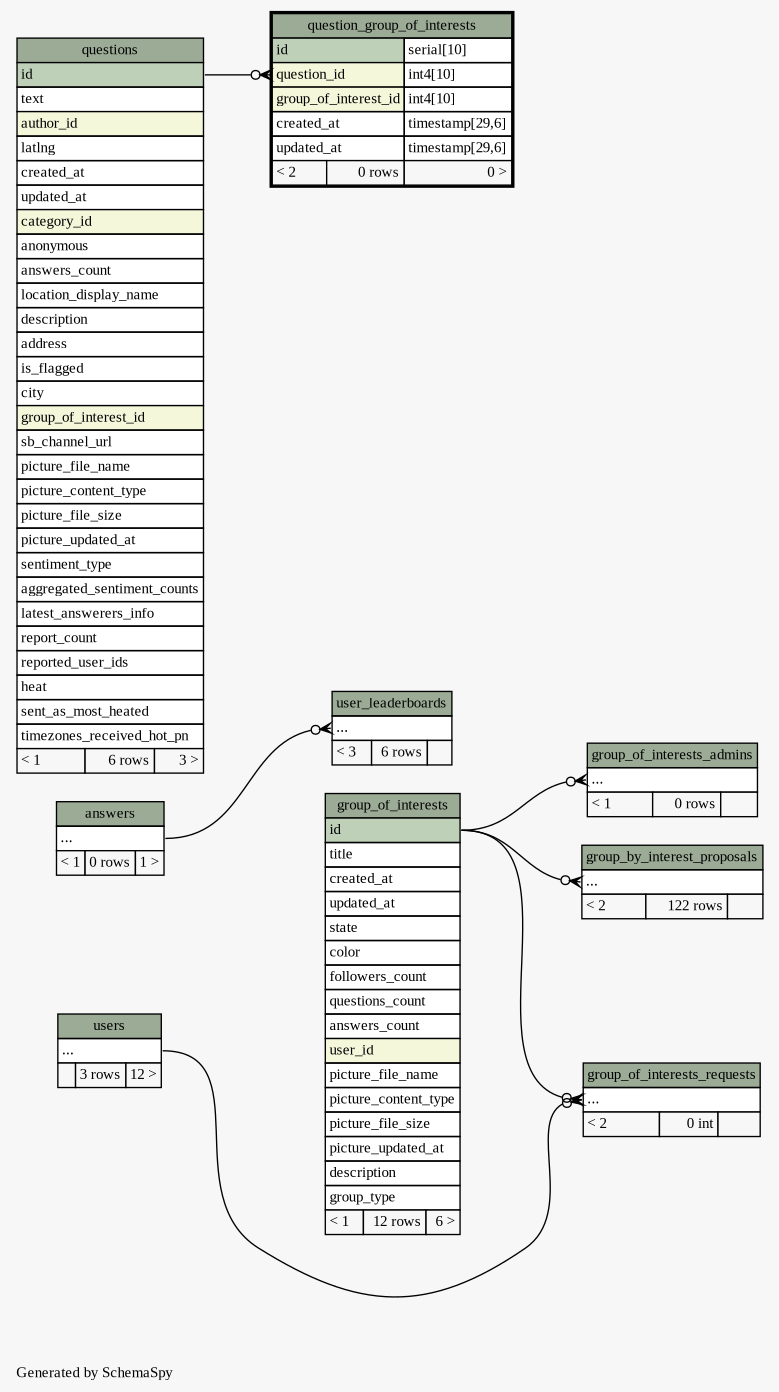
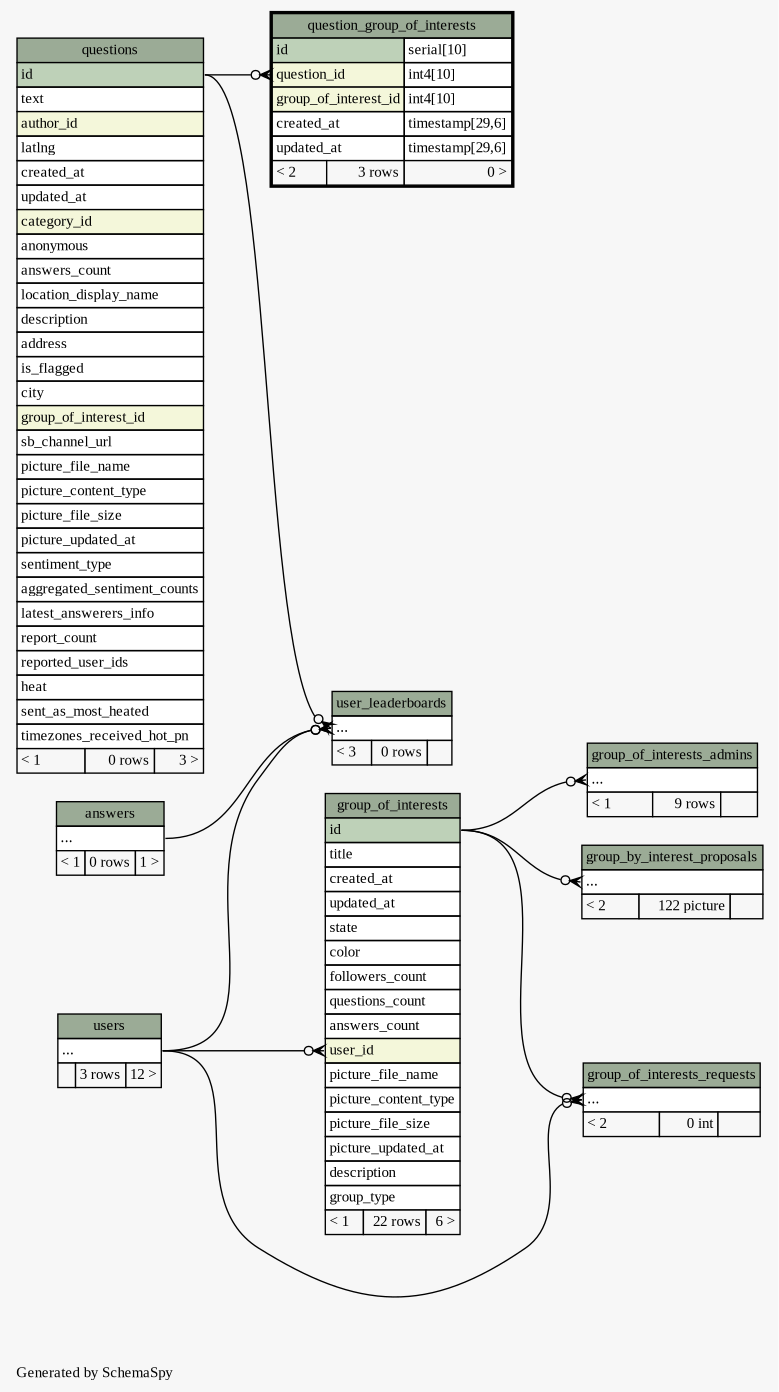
  digraph {
    bgcolor="#f7f7f7"
    fontname="Liberation Serif"
    fontsize=11
    label="\nGenerated by SchemaSpy"
    labeljust=l
    nodesep=0.18
    rankdir=RL
    ranksep=0.46
    node [fontname="Liberation Serif" fontsize=11 shape=plaintext]
    edge [arrowhead=none arrowsize=0.8 arrowtail=crowodot dir=back fontname="Liberation Serif" headport="id:e" tailport="elipses:w"]
    n1 [label=<     <TABLE BORDER="0" CELLBORDER="1" CELLSPACING="0" BGCOLOR="#ffffff">       <TR><TD COLSPAN="3" BGCOLOR="#9bab96" ALIGN="CENTER">answers</TD></TR>       <TR><TD PORT="elipses" COLSPAN="3" ALIGN="LEFT">...</TD></TR>       <TR><TD ALIGN="LEFT" BGCOLOR="#f7f7f7">&lt; 1</TD><TD ALIGN="RIGHT" BGCOLOR="#f7f7f7">0 rows</TD><TD ALIGN="RIGHT" BGCOLOR="#f7f7f7">1 &gt;</TD></TR>     </TABLE>>]
-   n2 [label=<     <TABLE BORDER="0" CELLBORDER="1" CELLSPACING="0" BGCOLOR="#ffffff">       <TR><TD COLSPAN="3" BGCOLOR="#9bab96" ALIGN="CENTER">questions</TD></TR>       <TR><TD PORT="id" COLSPAN="3" BGCOLOR="#bed1b8" ALIGN="LEFT">id</TD></TR>       <TR><TD PORT="text" COLSPAN="3" ALIGN="LEFT">text</TD></TR>       <TR><TD PORT="author_id" COLSPAN="3" BGCOLOR="#f4f7da" ALIGN="LEFT">author_id</TD></TR>       <TR><TD PORT="latlng" COLSPAN="3" ALIGN="LEFT">latlng</TD></TR>       <TR><TD PORT="created_at" COLSPAN="3" ALIGN="LEFT">created_at</TD></TR>       <TR><TD PORT="updated_at" COLSPAN="3" ALIGN="LEFT">updated_at</TD></TR>       <TR><TD PORT="category_id" COLSPAN="3" BGCOLOR="#f4f7da" ALIGN="LEFT">category_id</TD></TR>       <TR><TD PORT="anonymous" COLSPAN="3" ALIGN="LEFT">anonymous</TD></TR>       <TR><TD PORT="answers_count" COLSPAN="3" ALIGN="LEFT">answers_count</TD></TR>       <TR><TD PORT="location_display_name" COLSPAN="3" ALIGN="LEFT">location_display_name</TD></TR>       <TR><TD PORT="description" COLSPAN="3" ALIGN="LEFT">description</TD></TR>       <TR><TD PORT="address" COLSPAN="3" ALIGN="LEFT">address</TD></TR>       <TR><TD PORT="is_flagged" COLSPAN="3" ALIGN="LEFT">is_flagged</TD></TR>       <TR><TD PORT="city" COLSPAN="3" ALIGN="LEFT">city</TD></TR>       <TR><TD PORT="group_of_interest_id" COLSPAN="3" BGCOLOR="#f4f7da" ALIGN="LEFT">group_of_interest_id</TD></TR>       <TR><TD PORT="sb_channel_url" COLSPAN="3" ALIGN="LEFT">sb_channel_url</TD></TR>       <TR><TD PORT="picture_file_name" COLSPAN="3" ALIGN="LEFT">picture_file_name</TD></TR>       <TR><TD PORT="picture_content_type" COLSPAN="3" ALIGN="LEFT">picture_content_type</TD></TR>       <TR><TD PORT="picture_file_size" COLSPAN="3" ALIGN="LEFT">picture_file_size</TD></TR>       <TR><TD PORT="picture_updated_at" COLSPAN="3" ALIGN="LEFT">picture_updated_at</TD></TR>       <TR><TD PORT="sentiment_type" COLSPAN="3" ALIGN="LEFT">sentiment_type</TD></TR>       <TR><TD PORT="aggregated_sentiment_counts" COLSPAN="3" ALIGN="LEFT">aggregated_sentiment_counts</TD></TR>       <TR><TD PORT="latest_answerers_info" COLSPAN="3" ALIGN="LEFT">latest_answerers_info</TD></TR>       <TR><TD PORT="report_count" COLSPAN="3" ALIGN="LEFT">report_count</TD></TR>       <TR><TD PORT="reported_user_ids" COLSPAN="3" ALIGN="LEFT">reported_user_ids</TD></TR>       <TR><TD PORT="heat" COLSPAN="3" ALIGN="LEFT">heat</TD></TR>       <TR><TD PORT="sent_as_most_heated" COLSPAN="3" ALIGN="LEFT">sent_as_most_heated</TD></TR>       <TR><TD PORT="timezones_received_hot_pn" COLSPAN="3" ALIGN="LEFT">timezones_received_hot_pn</TD></TR>       <TR><TD ALIGN="LEFT" BGCOLOR="#f7f7f7">&lt; 1</TD><TD ALIGN="RIGHT" BGCOLOR="#f7f7f7">6 rows</TD><TD ALIGN="RIGHT" BGCOLOR="#f7f7f7">3 &gt;</TD></TR>     </TABLE>>]
-   n3 [label=<     <TABLE BORDER="0" CELLBORDER="1" CELLSPACING="0" BGCOLOR="#ffffff">       <TR><TD COLSPAN="3" BGCOLOR="#9bab96" ALIGN="CENTER">group_of_interests</TD></TR>       <TR><TD PORT="id" COLSPAN="3" BGCOLOR="#bed1b8" ALIGN="LEFT">id</TD></TR>       <TR><TD PORT="title" COLSPAN="3" ALIGN="LEFT">title</TD></TR>       <TR><TD PORT="created_at" COLSPAN="3" ALIGN="LEFT">created_at</TD></TR>       <TR><TD PORT="updated_at" COLSPAN="3" ALIGN="LEFT">updated_at</TD></TR>       <TR><TD PORT="state" COLSPAN="3" ALIGN="LEFT">state</TD></TR>       <TR><TD PORT="color" COLSPAN="3" ALIGN="LEFT">color</TD></TR>       <TR><TD PORT="followers_count" COLSPAN="3" ALIGN="LEFT">followers_count</TD></TR>       <TR><TD PORT="questions_count" COLSPAN="3" ALIGN="LEFT">questions_count</TD></TR>       <TR><TD PORT="answers_count" COLSPAN="3" ALIGN="LEFT">answers_count</TD></TR>       <TR><TD PORT="user_id" COLSPAN="3" BGCOLOR="#f4f7da" ALIGN="LEFT">user_id</TD></TR>       <TR><TD PORT="picture_file_name" COLSPAN="3" ALIGN="LEFT">picture_file_name</TD></TR>       <TR><TD PORT="picture_content_type" COLSPAN="3" ALIGN="LEFT">picture_content_type</TD></TR>       <TR><TD PORT="picture_file_size" COLSPAN="3" ALIGN="LEFT">picture_file_size</TD></TR>       <TR><TD PORT="picture_updated_at" COLSPAN="3" ALIGN="LEFT">picture_updated_at</TD></TR>       <TR><TD PORT="description" COLSPAN="3" ALIGN="LEFT">description</TD></TR>       <TR><TD PORT="group_type" COLSPAN="3" ALIGN="LEFT">group_type</TD></TR>       <TR><TD ALIGN="LEFT" BGCOLOR="#f7f7f7">&lt; 1</TD><TD ALIGN="RIGHT" BGCOLOR="#f7f7f7">12 rows</TD><TD ALIGN="RIGHT" BGCOLOR="#f7f7f7">6 &gt;</TD></TR>     </TABLE>>]
+   n2 [label=<     <TABLE BORDER="0" CELLBORDER="1" CELLSPACING="0" BGCOLOR="#ffffff">       <TR><TD COLSPAN="3" BGCOLOR="#9bab96" ALIGN="CENTER">questions</TD></TR>       <TR><TD PORT="id" COLSPAN="3" BGCOLOR="#bed1b8" ALIGN="LEFT">id</TD></TR>       <TR><TD PORT="text" COLSPAN="3" ALIGN="LEFT">text</TD></TR>       <TR><TD PORT="author_id" COLSPAN="3" BGCOLOR="#f4f7da" ALIGN="LEFT">author_id</TD></TR>       <TR><TD PORT="latlng" COLSPAN="3" ALIGN="LEFT">latlng</TD></TR>       <TR><TD PORT="created_at" COLSPAN="3" ALIGN="LEFT">created_at</TD></TR>       <TR><TD PORT="updated_at" COLSPAN="3" ALIGN="LEFT">updated_at</TD></TR>       <TR><TD PORT="category_id" COLSPAN="3" BGCOLOR="#f4f7da" ALIGN="LEFT">category_id</TD></TR>       <TR><TD PORT="anonymous" COLSPAN="3" ALIGN="LEFT">anonymous</TD></TR>       <TR><TD PORT="answers_count" COLSPAN="3" ALIGN="LEFT">answers_count</TD></TR>       <TR><TD PORT="location_display_name" COLSPAN="3" ALIGN="LEFT">location_display_name</TD></TR>       <TR><TD PORT="description" COLSPAN="3" ALIGN="LEFT">description</TD></TR>       <TR><TD PORT="address" COLSPAN="3" ALIGN="LEFT">address</TD></TR>       <TR><TD PORT="is_flagged" COLSPAN="3" ALIGN="LEFT">is_flagged</TD></TR>       <TR><TD PORT="city" COLSPAN="3" ALIGN="LEFT">city</TD></TR>       <TR><TD PORT="group_of_interest_id" COLSPAN="3" BGCOLOR="#f4f7da" ALIGN="LEFT">group_of_interest_id</TD></TR>       <TR><TD PORT="sb_channel_url" COLSPAN="3" ALIGN="LEFT">sb_channel_url</TD></TR>       <TR><TD PORT="picture_file_name" COLSPAN="3" ALIGN="LEFT">picture_file_name</TD></TR>       <TR><TD PORT="picture_content_type" COLSPAN="3" ALIGN="LEFT">picture_content_type</TD></TR>       <TR><TD PORT="picture_file_size" COLSPAN="3" ALIGN="LEFT">picture_file_size</TD></TR>       <TR><TD PORT="picture_updated_at" COLSPAN="3" ALIGN="LEFT">picture_updated_at</TD></TR>       <TR><TD PORT="sentiment_type" COLSPAN="3" ALIGN="LEFT">sentiment_type</TD></TR>       <TR><TD PORT="aggregated_sentiment_counts" COLSPAN="3" ALIGN="LEFT">aggregated_sentiment_counts</TD></TR>       <TR><TD PORT="latest_answerers_info" COLSPAN="3" ALIGN="LEFT">latest_answerers_info</TD></TR>       <TR><TD PORT="report_count" COLSPAN="3" ALIGN="LEFT">report_count</TD></TR>       <TR><TD PORT="reported_user_ids" COLSPAN="3" ALIGN="LEFT">reported_user_ids</TD></TR>       <TR><TD PORT="heat" COLSPAN="3" ALIGN="LEFT">heat</TD></TR>       <TR><TD PORT="sent_as_most_heated" COLSPAN="3" ALIGN="LEFT">sent_as_most_heated</TD></TR>       <TR><TD PORT="timezones_received_hot_pn" COLSPAN="3" ALIGN="LEFT">timezones_received_hot_pn</TD></TR>       <TR><TD ALIGN="LEFT" BGCOLOR="#f7f7f7">&lt; 1</TD><TD ALIGN="RIGHT" BGCOLOR="#f7f7f7">0 rows</TD><TD ALIGN="RIGHT" BGCOLOR="#f7f7f7">3 &gt;</TD></TR>     </TABLE>>]
+   n3 [label=<     <TABLE BORDER="0" CELLBORDER="1" CELLSPACING="0" BGCOLOR="#ffffff">       <TR><TD COLSPAN="3" BGCOLOR="#9bab96" ALIGN="CENTER">group_of_interests</TD></TR>       <TR><TD PORT="id" COLSPAN="3" BGCOLOR="#bed1b8" ALIGN="LEFT">id</TD></TR>       <TR><TD PORT="title" COLSPAN="3" ALIGN="LEFT">title</TD></TR>       <TR><TD PORT="created_at" COLSPAN="3" ALIGN="LEFT">created_at</TD></TR>       <TR><TD PORT="updated_at" COLSPAN="3" ALIGN="LEFT">updated_at</TD></TR>       <TR><TD PORT="state" COLSPAN="3" ALIGN="LEFT">state</TD></TR>       <TR><TD PORT="color" COLSPAN="3" ALIGN="LEFT">color</TD></TR>       <TR><TD PORT="followers_count" COLSPAN="3" ALIGN="LEFT">followers_count</TD></TR>       <TR><TD PORT="questions_count" COLSPAN="3" ALIGN="LEFT">questions_count</TD></TR>       <TR><TD PORT="answers_count" COLSPAN="3" ALIGN="LEFT">answers_count</TD></TR>       <TR><TD PORT="user_id" COLSPAN="3" BGCOLOR="#f4f7da" ALIGN="LEFT">user_id</TD></TR>       <TR><TD PORT="picture_file_name" COLSPAN="3" ALIGN="LEFT">picture_file_name</TD></TR>       <TR><TD PORT="picture_content_type" COLSPAN="3" ALIGN="LEFT">picture_content_type</TD></TR>       <TR><TD PORT="picture_file_size" COLSPAN="3" ALIGN="LEFT">picture_file_size</TD></TR>       <TR><TD PORT="picture_updated_at" COLSPAN="3" ALIGN="LEFT">picture_updated_at</TD></TR>       <TR><TD PORT="description" COLSPAN="3" ALIGN="LEFT">description</TD></TR>       <TR><TD PORT="group_type" COLSPAN="3" ALIGN="LEFT">group_type</TD></TR>       <TR><TD ALIGN="LEFT" BGCOLOR="#f7f7f7">&lt; 1</TD><TD ALIGN="RIGHT" BGCOLOR="#f7f7f7">22 rows</TD><TD ALIGN="RIGHT" BGCOLOR="#f7f7f7">6 &gt;</TD></TR>     </TABLE>>]
    n4 [label=<     <TABLE BORDER="0" CELLBORDER="1" CELLSPACING="0" BGCOLOR="#ffffff">       <TR><TD COLSPAN="3" BGCOLOR="#9bab96" ALIGN="CENTER">users</TD></TR>       <TR><TD PORT="elipses" COLSPAN="3" ALIGN="LEFT">...</TD></TR>       <TR><TD ALIGN="LEFT" BGCOLOR="#f7f7f7">  </TD><TD ALIGN="RIGHT" BGCOLOR="#f7f7f7">3 rows</TD><TD ALIGN="RIGHT" BGCOLOR="#f7f7f7">12 &gt;</TD></TR>     </TABLE>>]
-   n5 [label=<     <TABLE BORDER="0" CELLBORDER="1" CELLSPACING="0" BGCOLOR="#ffffff">       <TR><TD COLSPAN="3" BGCOLOR="#9bab96" ALIGN="CENTER">group_by_interest_proposals</TD></TR>       <TR><TD PORT="elipses" COLSPAN="3" ALIGN="LEFT">...</TD></TR>       <TR><TD ALIGN="LEFT" BGCOLOR="#f7f7f7">&lt; 2</TD><TD ALIGN="RIGHT" BGCOLOR="#f7f7f7">122 rows</TD><TD ALIGN="RIGHT" BGCOLOR="#f7f7f7">  </TD></TR>     </TABLE>>]
-   n6 [label=<     <TABLE BORDER="0" CELLBORDER="1" CELLSPACING="0" BGCOLOR="#ffffff">       <TR><TD COLSPAN="3" BGCOLOR="#9bab96" ALIGN="CENTER">group_of_interests_admins</TD></TR>       <TR><TD PORT="elipses" COLSPAN="3" ALIGN="LEFT">...</TD></TR>       <TR><TD ALIGN="LEFT" BGCOLOR="#f7f7f7">&lt; 1</TD><TD ALIGN="RIGHT" BGCOLOR="#f7f7f7">0 rows</TD><TD ALIGN="RIGHT" BGCOLOR="#f7f7f7">  </TD></TR>     </TABLE>>]
+   n5 [label=<     <TABLE BORDER="0" CELLBORDER="1" CELLSPACING="0" BGCOLOR="#ffffff">       <TR><TD COLSPAN="3" BGCOLOR="#9bab96" ALIGN="CENTER">group_by_interest_proposals</TD></TR>       <TR><TD PORT="elipses" COLSPAN="3" ALIGN="LEFT">...</TD></TR>       <TR><TD ALIGN="LEFT" BGCOLOR="#f7f7f7">&lt; 2</TD><TD ALIGN="RIGHT" BGCOLOR="#f7f7f7">122 picture</TD><TD ALIGN="RIGHT" BGCOLOR="#f7f7f7">  </TD></TR>     </TABLE>>]
+   n6 [label=<     <TABLE BORDER="0" CELLBORDER="1" CELLSPACING="0" BGCOLOR="#ffffff">       <TR><TD COLSPAN="3" BGCOLOR="#9bab96" ALIGN="CENTER">group_of_interests_admins</TD></TR>       <TR><TD PORT="elipses" COLSPAN="3" ALIGN="LEFT">...</TD></TR>       <TR><TD ALIGN="LEFT" BGCOLOR="#f7f7f7">&lt; 1</TD><TD ALIGN="RIGHT" BGCOLOR="#f7f7f7">9 rows</TD><TD ALIGN="RIGHT" BGCOLOR="#f7f7f7">  </TD></TR>     </TABLE>>]
    n7 [label=<     <TABLE BORDER="0" CELLBORDER="1" CELLSPACING="0" BGCOLOR="#ffffff">       <TR><TD COLSPAN="3" BGCOLOR="#9bab96" ALIGN="CENTER">group_of_interests_requests</TD></TR>       <TR><TD PORT="elipses" COLSPAN="3" ALIGN="LEFT">...</TD></TR>       <TR><TD ALIGN="LEFT" BGCOLOR="#f7f7f7">&lt; 2</TD><TD ALIGN="RIGHT" BGCOLOR="#f7f7f7">0 int</TD><TD ALIGN="RIGHT" BGCOLOR="#f7f7f7">  </TD></TR>     </TABLE>>]
-   n8 [label=<     <TABLE BORDER="2" CELLBORDER="1" CELLSPACING="0" BGCOLOR="#ffffff">       <TR><TD COLSPAN="3" BGCOLOR="#9bab96" ALIGN="CENTER">question_group_of_interests</TD></TR>       <TR><TD PORT="id" COLSPAN="2" BGCOLOR="#bed1b8" ALIGN="LEFT">id</TD><TD PORT="id.type" ALIGN="LEFT">serial[10]</TD></TR>       <TR><TD PORT="question_id" COLSPAN="2" BGCOLOR="#f4f7da" ALIGN="LEFT">question_id</TD><TD PORT="question_id.type" ALIGN="LEFT">int4[10]</TD></TR>       <TR><TD PORT="group_of_interest_id" COLSPAN="2" BGCOLOR="#f4f7da" ALIGN="LEFT">group_of_interest_id</TD><TD PORT="group_of_interest_id.type" ALIGN="LEFT">int4[10]</TD></TR>       <TR><TD PORT="created_at" COLSPAN="2" ALIGN="LEFT">created_at</TD><TD PORT="created_at.type" ALIGN="LEFT">timestamp[29,6]</TD></TR>       <TR><TD PORT="updated_at" COLSPAN="2" ALIGN="LEFT">updated_at</TD><TD PORT="updated_at.type" ALIGN="LEFT">timestamp[29,6]</TD></TR>       <TR><TD ALIGN="LEFT" BGCOLOR="#f7f7f7">&lt; 2</TD><TD ALIGN="RIGHT" BGCOLOR="#f7f7f7">0 rows</TD><TD ALIGN="RIGHT" BGCOLOR="#f7f7f7">0 &gt;</TD></TR>     </TABLE>>]
-   n9 [label=<     <TABLE BORDER="0" CELLBORDER="1" CELLSPACING="0" BGCOLOR="#ffffff">       <TR><TD COLSPAN="3" BGCOLOR="#9bab96" ALIGN="CENTER">user_leaderboards</TD></TR>       <TR><TD PORT="elipses" COLSPAN="3" ALIGN="LEFT">...</TD></TR>       <TR><TD ALIGN="LEFT" BGCOLOR="#f7f7f7">&lt; 3</TD><TD ALIGN="RIGHT" BGCOLOR="#f7f7f7">6 rows</TD><TD ALIGN="RIGHT" BGCOLOR="#f7f7f7">  </TD></TR>     </TABLE>>]
+   n8 [label=<     <TABLE BORDER="2" CELLBORDER="1" CELLSPACING="0" BGCOLOR="#ffffff">       <TR><TD COLSPAN="3" BGCOLOR="#9bab96" ALIGN="CENTER">question_group_of_interests</TD></TR>       <TR><TD PORT="id" COLSPAN="2" BGCOLOR="#bed1b8" ALIGN="LEFT">id</TD><TD PORT="id.type" ALIGN="LEFT">serial[10]</TD></TR>       <TR><TD PORT="question_id" COLSPAN="2" BGCOLOR="#f4f7da" ALIGN="LEFT">question_id</TD><TD PORT="question_id.type" ALIGN="LEFT">int4[10]</TD></TR>       <TR><TD PORT="group_of_interest_id" COLSPAN="2" BGCOLOR="#f4f7da" ALIGN="LEFT">group_of_interest_id</TD><TD PORT="group_of_interest_id.type" ALIGN="LEFT">int4[10]</TD></TR>       <TR><TD PORT="created_at" COLSPAN="2" ALIGN="LEFT">created_at</TD><TD PORT="created_at.type" ALIGN="LEFT">timestamp[29,6]</TD></TR>       <TR><TD PORT="updated_at" COLSPAN="2" ALIGN="LEFT">updated_at</TD><TD PORT="updated_at.type" ALIGN="LEFT">timestamp[29,6]</TD></TR>       <TR><TD ALIGN="LEFT" BGCOLOR="#f7f7f7">&lt; 2</TD><TD ALIGN="RIGHT" BGCOLOR="#f7f7f7">3 rows</TD><TD ALIGN="RIGHT" BGCOLOR="#f7f7f7">0 &gt;</TD></TR>     </TABLE>>]
+   n9 [label=<     <TABLE BORDER="0" CELLBORDER="1" CELLSPACING="0" BGCOLOR="#ffffff">       <TR><TD COLSPAN="3" BGCOLOR="#9bab96" ALIGN="CENTER">user_leaderboards</TD></TR>       <TR><TD PORT="elipses" COLSPAN="3" ALIGN="LEFT">...</TD></TR>       <TR><TD ALIGN="LEFT" BGCOLOR="#f7f7f7">&lt; 3</TD><TD ALIGN="RIGHT" BGCOLOR="#f7f7f7">0 rows</TD><TD ALIGN="RIGHT" BGCOLOR="#f7f7f7">  </TD></TR>     </TABLE>>]
+   n3 -> n4 [headport="elipses:e" tailport="user_id:w"]
    n5 -> n3
    n6 -> n3
    n7 -> n3
    n7 -> n4 [headport="elipses:e"]
    n8 -> n2 [tailport="question_id:w"]
    n9 -> n1 [headport="elipses:e"]
+   n9 -> n2
+   n9 -> n4 [headport="elipses:e"]
  }
